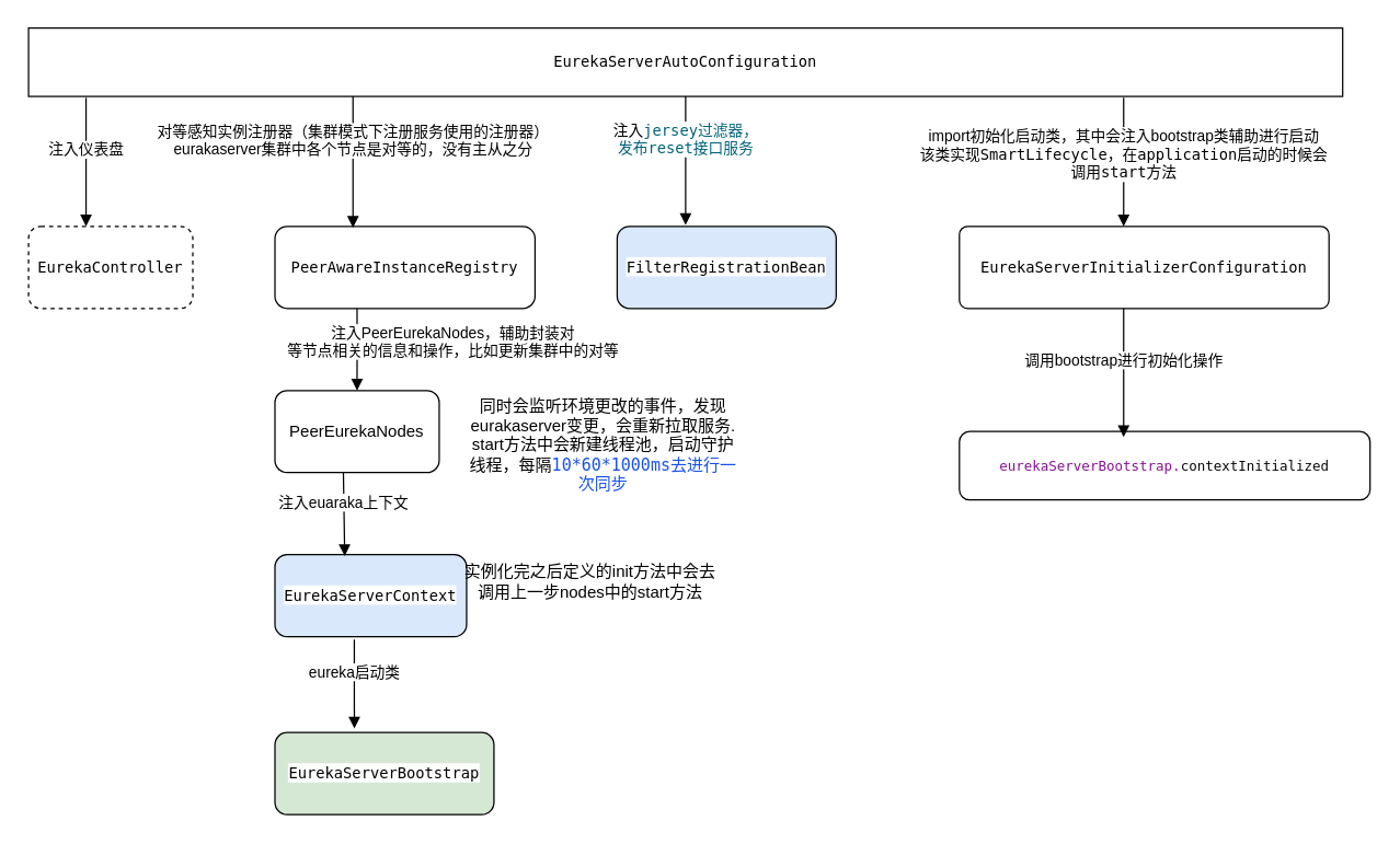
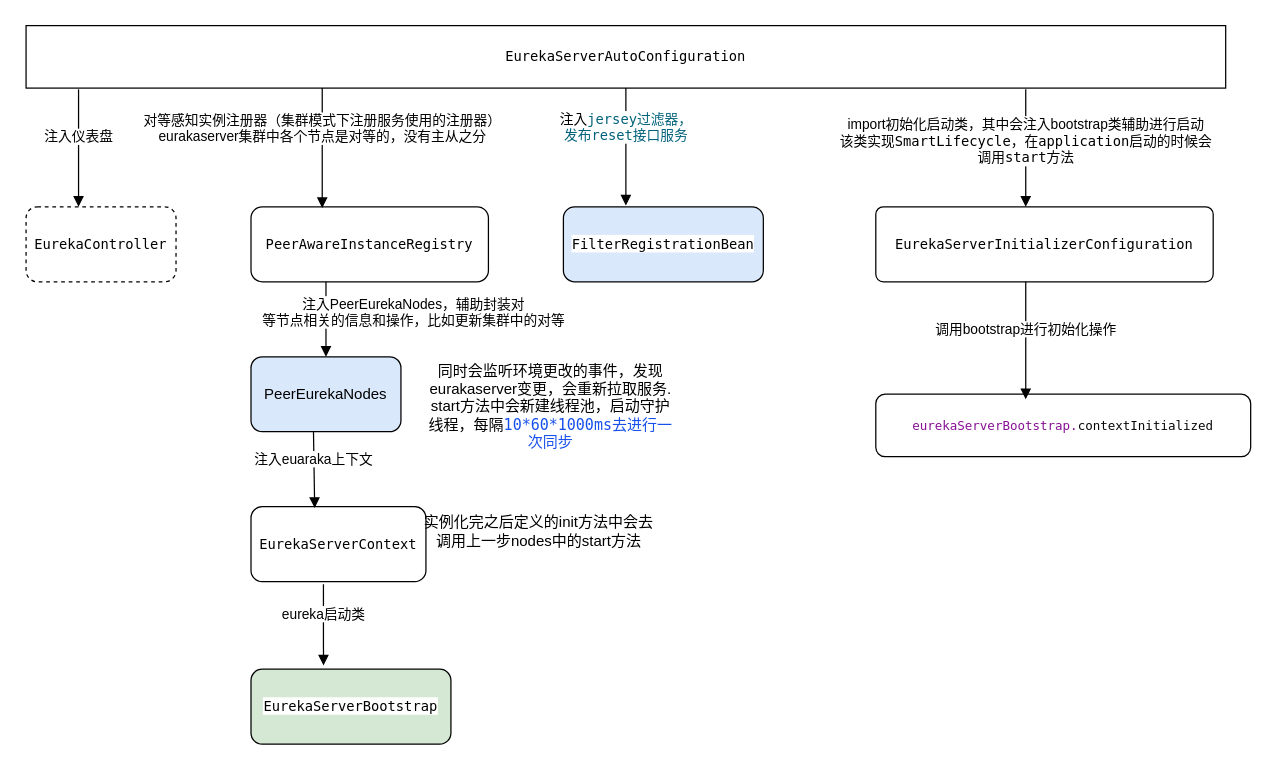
  <mxCell id="0" />
  <mxCell id="1" parent="0" />
  <mxCell id="2" value="&lt;pre style=&quot;color: rgb(8 , 8 , 8) ; font-family: &amp;#34;jetbrains mono&amp;#34; , monospace&quot;&gt;&lt;span style=&quot;color: rgb(0 , 0 , 0) ; background-color: rgb(255 , 255 , 255)&quot;&gt;&lt;font style=&quot;font-size: 11px&quot;&gt;EurekaServerAutoConfiguration&lt;/font&gt;&lt;/span&gt;&lt;/pre&gt;" style="rounded=0;whiteSpace=wrap;html=1;" vertex="1" parent="1"><mxGeometry x="20" y="20" width="960" height="50" as="geometry" /></mxCell>
  <mxCell id="3" value="&lt;pre style=&quot;color: rgb(8 , 8 , 8) ; font-family: &amp;#34;jetbrains mono&amp;#34; , monospace&quot;&gt;&lt;span style=&quot;color: rgb(0 , 0 , 0) ; background-color: rgb(255 , 255 , 255)&quot;&gt;&lt;font style=&quot;font-size: 11px&quot;&gt;EurekaController&lt;/font&gt;&lt;/span&gt;&lt;/pre&gt;" style="rounded=1;whiteSpace=wrap;html=1;dashed=1;" vertex="1" parent="1"><mxGeometry x="20" y="165" width="120" height="60" as="geometry" /></mxCell>
  <mxCell id="4" value="注入仪表盘" style="html=1;verticalAlign=bottom;endArrow=block;entryX=0.35;entryY=0;entryDx=0;entryDy=0;entryPerimeter=0;" edge="1" parent="1" target="3"><mxGeometry width="80" relative="1" as="geometry"><mxPoint x="62" y="71" as="sourcePoint" /><mxPoint x="360" y="215" as="targetPoint" /></mxGeometry></mxCell>
  <mxCell id="5" value="&lt;pre style=&quot;color: rgb(8 , 8 , 8) ; font-family: &amp;#34;jetbrains mono&amp;#34; , monospace&quot;&gt;&lt;span style=&quot;color: rgb(0 , 0 , 0) ; background-color: rgb(255 , 255 , 255)&quot;&gt;&lt;font style=&quot;font-size: 11px&quot;&gt;PeerAwareInstanceRegistry&lt;/font&gt;&lt;/span&gt;&lt;/pre&gt;" style="rounded=1;whiteSpace=wrap;html=1;" vertex="1" parent="1"><mxGeometry x="200" y="165" width="190" height="60" as="geometry" /></mxCell>
  <mxCell id="6" value="对等感知实例注册器（集群模式下注册服务使用的注册器）&lt;br&gt;eurakaserver集群中各个节点是对等的，没有主从之分" style="html=1;verticalAlign=bottom;endArrow=block;entryX=0.3;entryY=0.017;entryDx=0;entryDy=0;entryPerimeter=0;" edge="1" parent="1" target="5"><mxGeometry width="80" relative="1" as="geometry"><mxPoint x="257" y="70" as="sourcePoint" /><mxPoint x="72" y="175" as="targetPoint" /></mxGeometry></mxCell>
- <mxCell id="7" value="PeerEurekaNodes" style="rounded=1;whiteSpace=wrap;html=1;" vertex="1" parent="1"><mxGeometry x="200" y="285" width="120" height="60" as="geometry" /></mxCell>
+ <mxCell id="7" value="PeerEurekaNodes" style="rounded=1;whiteSpace=wrap;html=1;fillColor=#dae8fc;" vertex="1" parent="1"><mxGeometry x="200" y="285" width="120" height="60" as="geometry" /></mxCell>
  <mxCell id="8" value="注入PeerEurekaNodes，辅助封装对&lt;br&gt;等节点相关的信息和操作，比如更新集群中的对等" style="html=1;verticalAlign=bottom;endArrow=block;" edge="1" parent="1"><mxGeometry x="0.333" y="70" width="80" relative="1" as="geometry"><mxPoint x="260" y="225" as="sourcePoint" /><mxPoint x="260" y="285" as="targetPoint" /><mxPoint as="offset" /></mxGeometry></mxCell>
  <mxCell id="9" value="&lt;font style=&quot;font-size: 12px&quot;&gt;同时会监听环境更改的事件，发现eurakaserver变更，会重新拉取服务.&lt;br&gt;start方法中会新建线程池，启动守护线程，每隔&lt;/font&gt;&lt;font color=&quot;#1750eb&quot; face=&quot;JetBrains Mono, monospace&quot; style=&quot;font-size: 12px&quot;&gt;&lt;font style=&quot;font-size: 12px&quot;&gt;10*60*1000ms去进行一次同步&lt;/font&gt;&lt;br&gt;&lt;/font&gt;" style="text;html=1;strokeColor=none;fillColor=none;align=center;verticalAlign=middle;whiteSpace=wrap;rounded=0;" vertex="1" parent="1"><mxGeometry x="340" y="305" width="200" height="40" as="geometry" /></mxCell>
- <mxCell id="10" value="&lt;pre style=&quot;color: rgb(8 , 8 , 8) ; font-family: &amp;#34;jetbrains mono&amp;#34; , monospace&quot;&gt;&lt;span style=&quot;color: rgb(0 , 0 , 0) ; background-color: rgb(255 , 255 , 255)&quot;&gt;&lt;font style=&quot;font-size: 11px&quot;&gt;EurekaServerContext&lt;/font&gt;&lt;/span&gt;&lt;/pre&gt;" style="rounded=1;whiteSpace=wrap;html=1;fillColor=#dae8fc;" vertex="1" parent="1"><mxGeometry x="200" y="405" width="140" height="60" as="geometry" /></mxCell>
+ <mxCell id="10" value="&lt;pre style=&quot;color: rgb(8 , 8 , 8) ; font-family: &amp;#34;jetbrains mono&amp;#34; , monospace&quot;&gt;&lt;span style=&quot;color: rgb(0 , 0 , 0) ; background-color: rgb(255 , 255 , 255)&quot;&gt;&lt;font style=&quot;font-size: 11px&quot;&gt;EurekaServerContext&lt;/font&gt;&lt;/span&gt;&lt;/pre&gt;" style="rounded=1;whiteSpace=wrap;html=1;" vertex="1" parent="1"><mxGeometry x="200" y="405" width="140" height="60" as="geometry" /></mxCell>
  <mxCell id="11" value="注入euaraka上下文" style="html=1;verticalAlign=bottom;endArrow=block;entryX=0.364;entryY=0.017;entryDx=0;entryDy=0;entryPerimeter=0;" edge="1" parent="1" target="10"><mxGeometry width="80" relative="1" as="geometry"><mxPoint x="250" y="345" as="sourcePoint" /><mxPoint x="330" y="345" as="targetPoint" /></mxGeometry></mxCell>
  <mxCell id="12" value="实例化完之后定义的init方法中会去&lt;br&gt;调用上一步nodes中的start方法" style="text;html=1;align=center;verticalAlign=middle;resizable=0;points=[];autosize=1;" vertex="1" parent="1"><mxGeometry x="330" y="410" width="200" height="30" as="geometry" /></mxCell>
  <mxCell id="13" value="&lt;pre style=&quot;color: rgb(8 , 8 , 8) ; font-family: &amp;#34;jetbrains mono&amp;#34; , monospace&quot;&gt;&lt;span style=&quot;color: rgb(0 , 0 , 0) ; background-color: rgb(255 , 255 , 255)&quot;&gt;&lt;font style=&quot;font-size: 11px&quot;&gt;EurekaServerBootstrap&lt;/font&gt;&lt;/span&gt;&lt;/pre&gt;" style="rounded=1;whiteSpace=wrap;html=1;fillColor=#d5e8d4;" vertex="1" parent="1"><mxGeometry x="200" y="535" width="160" height="60" as="geometry" /></mxCell>
  <mxCell id="14" value="eureka启动类" style="html=1;verticalAlign=bottom;endArrow=block;exitX=0.414;exitY=1.033;exitDx=0;exitDy=0;exitPerimeter=0;" edge="1" parent="1" source="10"><mxGeometry width="80" relative="1" as="geometry"><mxPoint x="300" y="375" as="sourcePoint" /><mxPoint x="258" y="532" as="targetPoint" /></mxGeometry></mxCell>
  <mxCell id="15" value="&lt;pre style=&quot;color: rgb(8 , 8 , 8) ; font-family: &amp;#34;jetbrains mono&amp;#34; , monospace&quot;&gt;&lt;span style=&quot;color: rgb(0 , 0 , 0) ; background-color: rgb(255 , 255 , 255)&quot;&gt;&lt;font style=&quot;font-size: 11px&quot;&gt;FilterRegistrationBean&lt;/font&gt;&lt;/span&gt;&lt;/pre&gt;" style="rounded=1;whiteSpace=wrap;html=1;fillColor=#dae8fc;" vertex="1" parent="1"><mxGeometry x="450" y="165" width="160" height="60" as="geometry" /></mxCell>
  <mxCell id="16" value="&lt;span style=&quot;background-color: rgb(255 , 255 , 255) ; font-size: 11px&quot;&gt;注入&lt;span style=&quot;color: rgb(0 , 98 , 122) ; font-family: &amp;#34;jetbrains mono&amp;#34; , monospace ; font-size: 11px&quot;&gt;jersey过滤器，&lt;br&gt;发布reset接口服务&lt;/span&gt;&lt;/span&gt;" style="html=1;verticalAlign=bottom;endArrow=block;entryX=0.35;entryY=0;entryDx=0;entryDy=0;entryPerimeter=0;" edge="1" parent="1"><mxGeometry width="80" relative="1" as="geometry"><mxPoint x="500" y="70" as="sourcePoint" /><mxPoint x="500" y="164" as="targetPoint" /><Array as="points"><mxPoint x="500" y="124" /></Array></mxGeometry></mxCell>
  <mxCell id="17" value="&lt;pre style=&quot;color: rgb(8 , 8 , 8) ; font-family: &amp;#34;jetbrains mono&amp;#34; , monospace&quot;&gt;&lt;span style=&quot;color: rgb(0 , 0 , 0) ; background-color: rgb(255 , 255 , 255)&quot;&gt;&lt;font style=&quot;font-size: 11px&quot;&gt;EurekaServerInitializerConfiguration&lt;/font&gt;&lt;/span&gt;&lt;/pre&gt;" style="rounded=1;whiteSpace=wrap;html=1;arcSize=10;" vertex="1" parent="1"><mxGeometry x="700" y="165" width="270" height="60" as="geometry" /></mxCell>
  <mxCell id="18" value="&lt;span style=&quot;background-color: rgb(255 , 255 , 255) ; font-size: 11px&quot;&gt;&lt;font style=&quot;font-size: 11px&quot;&gt;import初始化启动类，其中会注入bootstrap类辅助进行启动&lt;br style=&quot;font-size: 11px&quot;&gt;该类实现&lt;/font&gt;&lt;/span&gt;&lt;span style=&quot;font-family: &amp;#34;jetbrains mono&amp;#34; , monospace ; font-size: 11px&quot;&gt;&lt;span style=&quot;background-color: rgb(255 , 255 , 255) ; font-size: 11px&quot;&gt;&lt;font style=&quot;font-size: 11px&quot;&gt;SmartLifecycle，在application启动的时候会&lt;br style=&quot;font-size: 11px&quot;&gt;调用start方法&lt;/font&gt;&lt;/span&gt;&lt;br&gt;&lt;/span&gt;" style="html=1;verticalAlign=bottom;endArrow=block;entryX=0.35;entryY=0;entryDx=0;entryDy=0;entryPerimeter=0;" edge="1" parent="1"><mxGeometry x="0.362" width="80" relative="1" as="geometry"><mxPoint x="820" y="71" as="sourcePoint" /><mxPoint x="820" y="165" as="targetPoint" /><Array as="points"><mxPoint x="820" y="125" /></Array><mxPoint as="offset" /></mxGeometry></mxCell>
  <mxCell id="19" value="&lt;pre style=&quot;color: rgb(8 , 8 , 8) ; font-family: &amp;#34;jetbrains mono&amp;#34; , monospace ; font-size: 10px&quot;&gt;&lt;span style=&quot;background-color: rgb(255 , 255 , 255) ; font-size: 10px&quot;&gt;&lt;span style=&quot;color: rgb(135 , 16 , 148) ; font-size: 10px&quot;&gt;eurekaServerBootstrap.&lt;/span&gt;contextInitialized&lt;/span&gt;&lt;/pre&gt;" style="rounded=1;whiteSpace=wrap;html=1;" vertex="1" parent="1"><mxGeometry x="700" y="315" width="300" height="50" as="geometry" /></mxCell>
  <mxCell id="20" value="调用bootstrap进行初始化操作" style="html=1;verticalAlign=bottom;endArrow=block;entryX=0.35;entryY=0;entryDx=0;entryDy=0;entryPerimeter=0;" edge="1" parent="1"><mxGeometry width="80" relative="1" as="geometry"><mxPoint x="820" y="225" as="sourcePoint" /><mxPoint x="820" y="319" as="targetPoint" /><Array as="points"><mxPoint x="820" y="279" /></Array></mxGeometry></mxCell>
